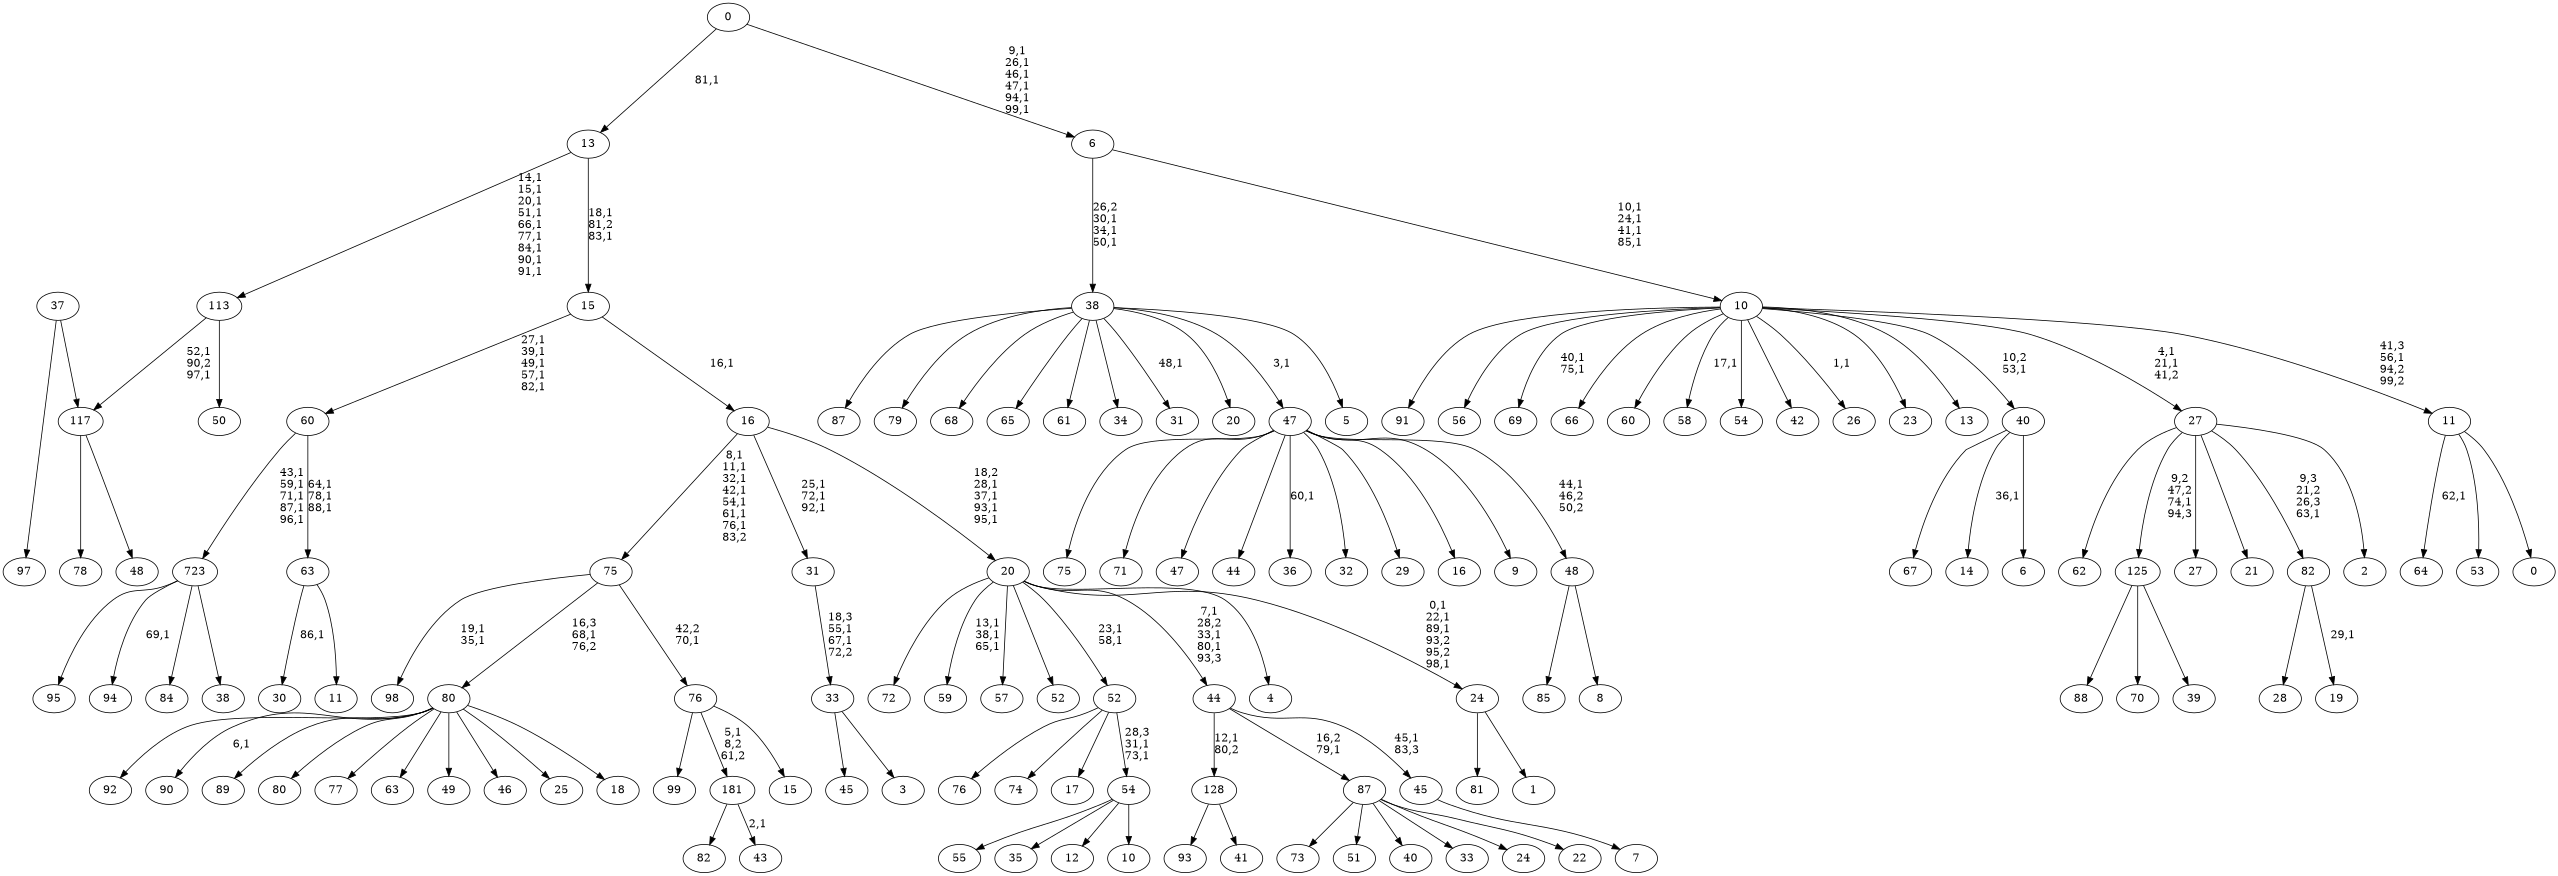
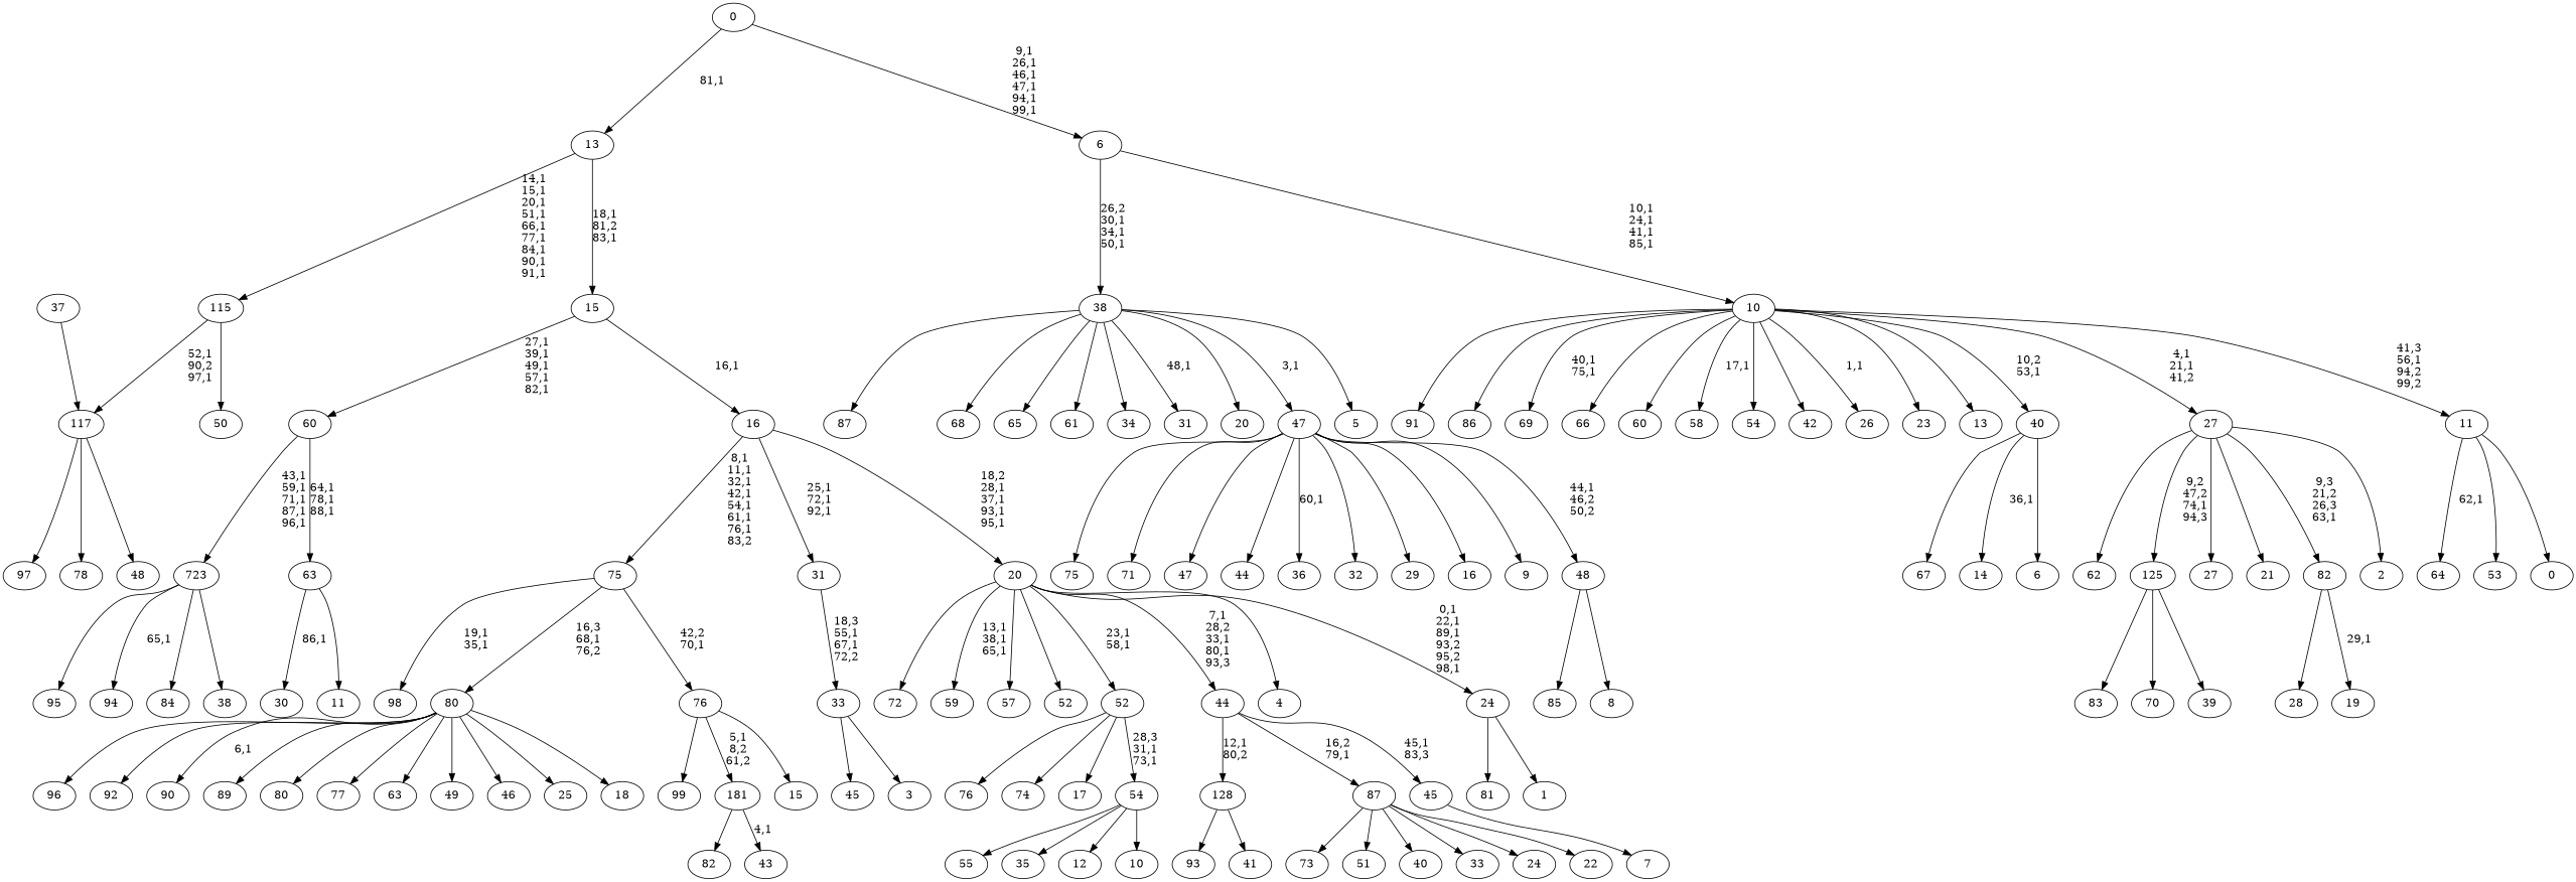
  digraph {
    n1 [label=99]
    n2 [label=98]
    n3 [label=97]
+   n4 [label=96]
    n5 [label=95]
    n6 [label=94]
    n7 [label=93]
    n8 [label=92]
    n9 [label=91]
    n10 [label=90]
    n11 [label=89]
    n12 [label=87]
-   n13 [label=56]
+   n13 [label=86]
    n14 [label=85]
    n15 [label=84]
-   n16 [label=88]
+   n16 [label=83]
    n17 [label=82]
    n18 [label=81]
    n19 [label=80]
-   n20 [label=79]
    n21 [label=78]
    n22 [label=77]
    n23 [label=76]
    n24 [label=75]
    n25 [label=74]
    n26 [label=73]
    n27 [label=72]
    n28 [label=71]
    n29 [label=70]
    n30 [label=69]
    n31 [label=68]
    n32 [label=67]
    n33 [label=66]
    n34 [label=65]
    n35 [label=64]
    n36 [label=63]
    n37 [label=62]
    n38 [label=61]
    n39 [label=60]
    n40 [label=59]
    n41 [label=58]
    n42 [label=57]
    n43 [label=55]
    n44 [label=54]
    n45 [label=53]
    n46 [label=52]
    n47 [label=51]
    n48 [label=50]
    n49 [label=49]
    n50 [label=48]
    n51 [label=47]
    n52 [label=46]
    n53 [label=45]
    n54 [label=44]
    n55 [label=43]
    n56 [label=181]
    n57 [label=42]
    n58 [label=41]
    128
    n60 [label=40]
    n61 [label=39]
    125
    n63 [label=38]
    n64 [label=723]
    n65 [label=37]
    117
-   115 [label=113]
+   115
    n68 [label=36]
    n69 [label=35]
    n70 [label=34]
    n71 [label=33]
    n72 [label=32]
    n73 [label=31]
    n74 [label=30]
    n75 [label=29]
    n76 [label=28]
    n77 [label=27]
    n78 [label=26]
    n79 [label=25]
    n80 [label=24]
    n81 [label=23]
    n82 [label=22]
    87
    n84 [label=21]
    n85 [label=20]
    n86 [label=19]
    82
    n88 [label=18]
    80
    n90 [label=17]
    n91 [label=16]
    n92 [label=15]
    76
    75
    n95 [label=14]
    n96 [label=13]
    n97 [label=12]
    n98 [label=11]
    63
    60
    n101 [label=10]
    54
    52
    n104 [label=9]
    n105 [label=8]
    48
    47
    n108 [label=7]
    45
    44
    n111 [label=6]
    40
    n113 [label=5]
    38
    n115 [label=4]
    n116 [label=3]
    33
    31
    n119 [label=2]
    27
    n121 [label=1]
    24
    20
    16
    15
    13
    n127 [label=0]
    11
    10
    6
    0
    n56 -> n17
-   n56 -> n55 [label="2,1"]
+   n56 -> n55 [label="4,1"]
    128 -> n7
    128 -> n58
    125 -> n16
    125 -> n29
    125 -> n61
    n64 -> n5
-   n64 -> n6 [label="69,1"]
+   n64 -> n6 [label="65,1"]
    n64 -> n15
    n64 -> n63
    n65 -> 117
-   n65 -> n3
+   117 -> n3
    117 -> n21
    117 -> n50
    115 -> n48
    115 -> 117 [label="52,1\n90,2\n97,1"]
    87 -> n26
    87 -> n47
    87 -> n60
    87 -> n71
    87 -> n80
    87 -> n82
    82 -> n76
    82 -> n86 [label="29,1"]
+   80 -> n4
    80 -> n8
    80 -> n10 [label="6,1"]
    80 -> n11
    80 -> n19
    80 -> n22
    80 -> n36
    80 -> n49
    80 -> n52
    80 -> n79
    80 -> n88
    76 -> n1
    76 -> n56 [label="5,1\n8,2\n61,2"]
    76 -> n92
    75 -> n2 [label="19,1\n35,1"]
    75 -> 80 [label="16,3\n68,1\n76,2"]
    75 -> 76 [label="42,2\n70,1"]
    63 -> n74 [label="86,1"]
    63 -> n98
    60 -> n64 [label="43,1\n59,1\n71,1\n87,1\n96,1"]
    60 -> 63 [label="64,1\n78,1\n88,1"]
    54 -> n43
    54 -> n69
    54 -> n97
    54 -> n101
    52 -> n23
    52 -> n25
    52 -> n90
    52 -> 54 [label="28,3\n31,1\n73,1"]
    48 -> n14
    48 -> n105
    47 -> n24
    47 -> n28
    47 -> n51
    47 -> n54
    47 -> n68 [label="60,1"]
    47 -> n72
    47 -> n75
    47 -> n91
    47 -> n104
    47 -> 48 [label="44,1\n46,2\n50,2"]
    45 -> n108
    44 -> 128 [label="12,1\n80,2"]
    44 -> 87 [label="16,2\n79,1"]
    44 -> 45 [label="45,1\n83,3"]
    40 -> n32
    40 -> n95 [label="36,1"]
    40 -> n111
    38 -> n12
-   38 -> n20
    38 -> n31
    38 -> n34
    38 -> n38
    38 -> n70
    38 -> n73 [label="48,1"]
    38 -> n85
    38 -> 47 [label="3,1"]
    38 -> n113
    33 -> n53
    33 -> n116
    31 -> 33 [label="18,3\n55,1\n67,1\n72,2"]
    27 -> n37
    27 -> 125 [label="9,2\n47,2\n74,1\n94,3"]
    27 -> n77
    27 -> n84
    27 -> 82 [label="9,3\n21,2\n26,3\n63,1"]
    27 -> n119
    24 -> n18
    24 -> n121
    20 -> n27
    20 -> n40 [label="13,1\n38,1\n65,1"]
    20 -> n42
    20 -> n46
    20 -> 52 [label="23,1\n58,1"]
    20 -> 44 [label="7,1\n28,2\n33,1\n80,1\n93,3"]
    20 -> n115
    20 -> 24 [label="0,1\n22,1\n89,1\n93,2\n95,2\n98,1"]
    16 -> 75 [label="8,1\n11,1\n32,1\n42,1\n54,1\n61,1\n76,1\n83,2"]
    16 -> 31 [label="25,1\n72,1\n92,1"]
    16 -> 20 [label="18,2\n28,1\n37,1\n93,1\n95,1"]
    15 -> 60 [label="27,1\n39,1\n49,1\n57,1\n82,1"]
    15 -> 16 [label="16,1"]
    13 -> 115 [label="14,1\n15,1\n20,1\n51,1\n66,1\n77,1\n84,1\n90,1\n91,1"]
    13 -> 15 [label="18,1\n81,2\n83,1"]
    11 -> n35 [label="62,1"]
    11 -> n45
    11 -> n127
    10 -> n9
    10 -> n13
    10 -> n30 [label="40,1\n75,1"]
    10 -> n33
    10 -> n39
    10 -> n41 [label="17,1"]
    10 -> n44
    10 -> n57
    10 -> n78 [label="1,1"]
    10 -> n81
    10 -> n96
    10 -> 40 [label="10,2\n53,1"]
    10 -> 27 [label="4,1\n21,1\n41,2"]
    10 -> 11 [label="41,3\n56,1\n94,2\n99,2"]
    6 -> 38 [label="26,2\n30,1\n34,1\n50,1"]
    6 -> 10 [label="10,1\n24,1\n41,1\n85,1"]
    0 -> 13 [label="81,1"]
    0 -> 6 [label="9,1\n26,1\n46,1\n47,1\n94,1\n99,1"]
  }
